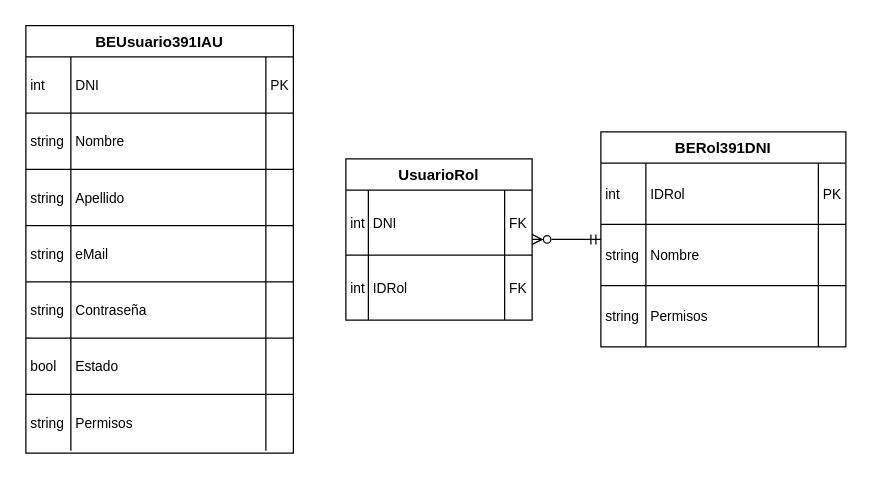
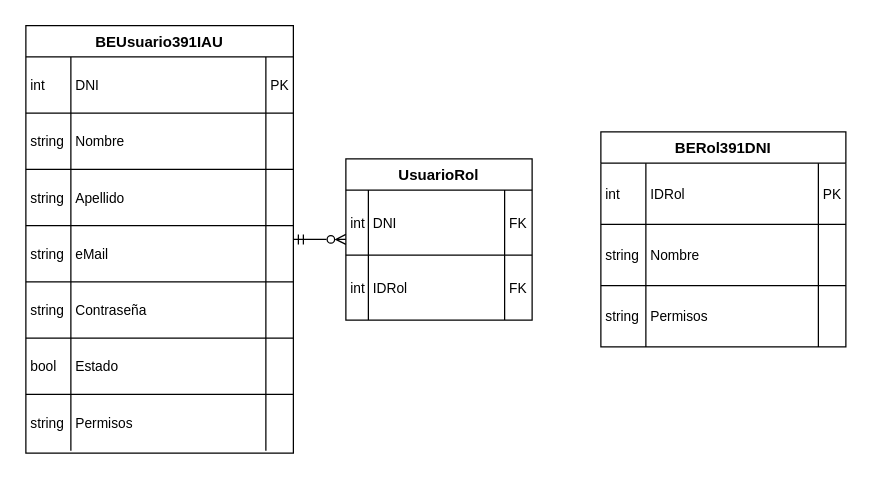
  <mxCell id="0" />
  <mxCell id="1" parent="0" />
  <mxCell id="2" value="BEUsuario391IAU" style="shape=table;startSize=25;container=1;collapsible=0;childLayout=tableLayout;fixedRows=1;rowLines=1;fontStyle=1;align=center;resizeLast=1;" vertex="1" parent="1"><mxGeometry x="20" y="20" width="214" height="342" as="geometry" /></mxCell>
  <mxCell id="3" style="shape=tableRow;horizontal=0;startSize=0;swimlaneHead=0;swimlaneBody=0;fillColor=none;collapsible=0;dropTarget=0;points=[[0,0.5],[1,0.5]];portConstraint=eastwest;top=0;left=0;right=0;bottom=0;" vertex="1" parent="2"><mxGeometry y="25" width="214" height="45" as="geometry" /></mxCell>
  <mxCell id="4" value="int" style="shape=partialRectangle;connectable=0;fillColor=none;top=0;left=0;bottom=0;right=0;align=left;spacingLeft=2;overflow=hidden;fontSize=11;" vertex="1" parent="3"><mxGeometry width="36" height="45" as="geometry"><mxRectangle width="36" height="45" as="alternateBounds" /></mxGeometry></mxCell>
  <mxCell id="5" value="DNI" style="shape=partialRectangle;connectable=0;fillColor=none;top=0;left=0;bottom=0;right=0;align=left;spacingLeft=2;overflow=hidden;fontSize=11;" vertex="1" parent="3"><mxGeometry x="36" width="156" height="45" as="geometry"><mxRectangle width="156" height="45" as="alternateBounds" /></mxGeometry></mxCell>
  <mxCell id="6" value="PK" style="shape=partialRectangle;connectable=0;fillColor=none;top=0;left=0;bottom=0;right=0;align=left;spacingLeft=2;overflow=hidden;fontSize=11;" vertex="1" parent="3"><mxGeometry x="192" width="22" height="45" as="geometry"><mxRectangle width="22" height="45" as="alternateBounds" /></mxGeometry></mxCell>
  <mxCell id="7" style="shape=tableRow;horizontal=0;startSize=0;swimlaneHead=0;swimlaneBody=0;fillColor=none;collapsible=0;dropTarget=0;points=[[0,0.5],[1,0.5]];portConstraint=eastwest;top=0;left=0;right=0;bottom=0;" vertex="1" parent="2"><mxGeometry y="70" width="214" height="45" as="geometry" /></mxCell>
  <mxCell id="8" value="string" style="shape=partialRectangle;connectable=0;fillColor=none;top=0;left=0;bottom=0;right=0;align=left;spacingLeft=2;overflow=hidden;fontSize=11;" vertex="1" parent="7"><mxGeometry width="36" height="45" as="geometry"><mxRectangle width="36" height="45" as="alternateBounds" /></mxGeometry></mxCell>
  <mxCell id="9" value="Nombre" style="shape=partialRectangle;connectable=0;fillColor=none;top=0;left=0;bottom=0;right=0;align=left;spacingLeft=2;overflow=hidden;fontSize=11;" vertex="1" parent="7"><mxGeometry x="36" width="156" height="45" as="geometry"><mxRectangle width="156" height="45" as="alternateBounds" /></mxGeometry></mxCell>
  <mxCell id="10" value="" style="shape=partialRectangle;connectable=0;fillColor=none;top=0;left=0;bottom=0;right=0;align=left;spacingLeft=2;overflow=hidden;fontSize=11;" vertex="1" parent="7"><mxGeometry x="192" width="22" height="45" as="geometry"><mxRectangle width="22" height="45" as="alternateBounds" /></mxGeometry></mxCell>
  <mxCell id="11" style="shape=tableRow;horizontal=0;startSize=0;swimlaneHead=0;swimlaneBody=0;fillColor=none;collapsible=0;dropTarget=0;points=[[0,0.5],[1,0.5]];portConstraint=eastwest;top=0;left=0;right=0;bottom=0;" vertex="1" parent="2"><mxGeometry y="115" width="214" height="45" as="geometry" /></mxCell>
  <mxCell id="12" value="string" style="shape=partialRectangle;connectable=0;fillColor=none;top=0;left=0;bottom=0;right=0;align=left;spacingLeft=2;overflow=hidden;fontSize=11;" vertex="1" parent="11"><mxGeometry width="36" height="45" as="geometry"><mxRectangle width="36" height="45" as="alternateBounds" /></mxGeometry></mxCell>
  <mxCell id="13" value="Apellido" style="shape=partialRectangle;connectable=0;fillColor=none;top=0;left=0;bottom=0;right=0;align=left;spacingLeft=2;overflow=hidden;fontSize=11;" vertex="1" parent="11"><mxGeometry x="36" width="156" height="45" as="geometry"><mxRectangle width="156" height="45" as="alternateBounds" /></mxGeometry></mxCell>
  <mxCell id="14" value="" style="shape=partialRectangle;connectable=0;fillColor=none;top=0;left=0;bottom=0;right=0;align=left;spacingLeft=2;overflow=hidden;fontSize=11;" vertex="1" parent="11"><mxGeometry x="192" width="22" height="45" as="geometry"><mxRectangle width="22" height="45" as="alternateBounds" /></mxGeometry></mxCell>
  <mxCell id="15" style="shape=tableRow;horizontal=0;startSize=0;swimlaneHead=0;swimlaneBody=0;fillColor=none;collapsible=0;dropTarget=0;points=[[0,0.5],[1,0.5]];portConstraint=eastwest;top=0;left=0;right=0;bottom=0;" vertex="1" parent="2"><mxGeometry y="160" width="214" height="45" as="geometry" /></mxCell>
  <mxCell id="16" value="string" style="shape=partialRectangle;connectable=0;fillColor=none;top=0;left=0;bottom=0;right=0;align=left;spacingLeft=2;overflow=hidden;fontSize=11;" vertex="1" parent="15"><mxGeometry width="36" height="45" as="geometry"><mxRectangle width="36" height="45" as="alternateBounds" /></mxGeometry></mxCell>
  <mxCell id="17" value="eMail" style="shape=partialRectangle;connectable=0;fillColor=none;top=0;left=0;bottom=0;right=0;align=left;spacingLeft=2;overflow=hidden;fontSize=11;" vertex="1" parent="15"><mxGeometry x="36" width="156" height="45" as="geometry"><mxRectangle width="156" height="45" as="alternateBounds" /></mxGeometry></mxCell>
  <mxCell id="18" value="" style="shape=partialRectangle;connectable=0;fillColor=none;top=0;left=0;bottom=0;right=0;align=left;spacingLeft=2;overflow=hidden;fontSize=11;" vertex="1" parent="15"><mxGeometry x="192" width="22" height="45" as="geometry"><mxRectangle width="22" height="45" as="alternateBounds" /></mxGeometry></mxCell>
  <mxCell id="19" style="shape=tableRow;horizontal=0;startSize=0;swimlaneHead=0;swimlaneBody=0;fillColor=none;collapsible=0;dropTarget=0;points=[[0,0.5],[1,0.5]];portConstraint=eastwest;top=0;left=0;right=0;bottom=0;" vertex="1" parent="2"><mxGeometry y="205" width="214" height="45" as="geometry" /></mxCell>
  <mxCell id="20" value="string" style="shape=partialRectangle;connectable=0;fillColor=none;top=0;left=0;bottom=0;right=0;align=left;spacingLeft=2;overflow=hidden;fontSize=11;" vertex="1" parent="19"><mxGeometry width="36" height="45" as="geometry"><mxRectangle width="36" height="45" as="alternateBounds" /></mxGeometry></mxCell>
  <mxCell id="21" value="Contraseña" style="shape=partialRectangle;connectable=0;fillColor=none;top=0;left=0;bottom=0;right=0;align=left;spacingLeft=2;overflow=hidden;fontSize=11;" vertex="1" parent="19"><mxGeometry x="36" width="156" height="45" as="geometry"><mxRectangle width="156" height="45" as="alternateBounds" /></mxGeometry></mxCell>
  <mxCell id="22" value="" style="shape=partialRectangle;connectable=0;fillColor=none;top=0;left=0;bottom=0;right=0;align=left;spacingLeft=2;overflow=hidden;fontSize=11;" vertex="1" parent="19"><mxGeometry x="192" width="22" height="45" as="geometry"><mxRectangle width="22" height="45" as="alternateBounds" /></mxGeometry></mxCell>
  <mxCell id="23" style="shape=tableRow;horizontal=0;startSize=0;swimlaneHead=0;swimlaneBody=0;fillColor=none;collapsible=0;dropTarget=0;points=[[0,0.5],[1,0.5]];portConstraint=eastwest;top=0;left=0;right=0;bottom=0;" vertex="1" parent="2"><mxGeometry y="250" width="214" height="45" as="geometry" /></mxCell>
  <mxCell id="24" value="bool" style="shape=partialRectangle;connectable=0;fillColor=none;top=0;left=0;bottom=0;right=0;align=left;spacingLeft=2;overflow=hidden;fontSize=11;" vertex="1" parent="23"><mxGeometry width="36" height="45" as="geometry"><mxRectangle width="36" height="45" as="alternateBounds" /></mxGeometry></mxCell>
  <mxCell id="25" value="Estado" style="shape=partialRectangle;connectable=0;fillColor=none;top=0;left=0;bottom=0;right=0;align=left;spacingLeft=2;overflow=hidden;fontSize=11;" vertex="1" parent="23"><mxGeometry x="36" width="156" height="45" as="geometry"><mxRectangle width="156" height="45" as="alternateBounds" /></mxGeometry></mxCell>
  <mxCell id="26" value="" style="shape=partialRectangle;connectable=0;fillColor=none;top=0;left=0;bottom=0;right=0;align=left;spacingLeft=2;overflow=hidden;fontSize=11;" vertex="1" parent="23"><mxGeometry x="192" width="22" height="45" as="geometry"><mxRectangle width="22" height="45" as="alternateBounds" /></mxGeometry></mxCell>
  <mxCell id="27" style="shape=tableRow;horizontal=0;startSize=0;swimlaneHead=0;swimlaneBody=0;fillColor=none;collapsible=0;dropTarget=0;points=[[0,0.5],[1,0.5]];portConstraint=eastwest;top=0;left=0;right=0;bottom=0;" vertex="1" parent="2"><mxGeometry y="295" width="214" height="45" as="geometry" /></mxCell>
  <mxCell id="28" value="string" style="shape=partialRectangle;connectable=0;fillColor=none;top=0;left=0;bottom=0;right=0;align=left;spacingLeft=2;overflow=hidden;fontSize=11;" vertex="1" parent="27"><mxGeometry width="36" height="45" as="geometry"><mxRectangle width="36" height="45" as="alternateBounds" /></mxGeometry></mxCell>
  <mxCell id="29" value="Permisos" style="shape=partialRectangle;connectable=0;fillColor=none;top=0;left=0;bottom=0;right=0;align=left;spacingLeft=2;overflow=hidden;fontSize=11;" vertex="1" parent="27"><mxGeometry x="36" width="156" height="45" as="geometry"><mxRectangle width="156" height="45" as="alternateBounds" /></mxGeometry></mxCell>
  <mxCell id="30" value="" style="shape=partialRectangle;connectable=0;fillColor=none;top=0;left=0;bottom=0;right=0;align=left;spacingLeft=2;overflow=hidden;fontSize=11;" vertex="1" parent="27"><mxGeometry x="192" width="22" height="45" as="geometry"><mxRectangle width="22" height="45" as="alternateBounds" /></mxGeometry></mxCell>
  <mxCell id="31" value="BERol391DNI" style="shape=table;startSize=25;container=1;collapsible=0;childLayout=tableLayout;fixedRows=1;rowLines=1;fontStyle=1;align=center;resizeLast=1;" vertex="1" parent="1"><mxGeometry x="480" y="105" width="196" height="172" as="geometry" /></mxCell>
  <mxCell id="32" style="shape=tableRow;horizontal=0;startSize=0;swimlaneHead=0;swimlaneBody=0;fillColor=none;collapsible=0;dropTarget=0;points=[[0,0.5],[1,0.5]];portConstraint=eastwest;top=0;left=0;right=0;bottom=0;" vertex="1" parent="31"><mxGeometry y="25" width="196" height="49" as="geometry" /></mxCell>
  <mxCell id="33" value="int" style="shape=partialRectangle;connectable=0;fillColor=none;top=0;left=0;bottom=0;right=0;align=left;spacingLeft=2;overflow=hidden;fontSize=11;" vertex="1" parent="32"><mxGeometry width="36" height="49" as="geometry"><mxRectangle width="36" height="49" as="alternateBounds" /></mxGeometry></mxCell>
  <mxCell id="34" value="IDRol" style="shape=partialRectangle;connectable=0;fillColor=none;top=0;left=0;bottom=0;right=0;align=left;spacingLeft=2;overflow=hidden;fontSize=11;" vertex="1" parent="32"><mxGeometry x="36" width="138" height="49" as="geometry"><mxRectangle width="138" height="49" as="alternateBounds" /></mxGeometry></mxCell>
  <mxCell id="35" value="PK" style="shape=partialRectangle;connectable=0;fillColor=none;top=0;left=0;bottom=0;right=0;align=left;spacingLeft=2;overflow=hidden;fontSize=11;" vertex="1" parent="32"><mxGeometry x="174" width="22" height="49" as="geometry"><mxRectangle width="22" height="49" as="alternateBounds" /></mxGeometry></mxCell>
  <mxCell id="36" style="shape=tableRow;horizontal=0;startSize=0;swimlaneHead=0;swimlaneBody=0;fillColor=none;collapsible=0;dropTarget=0;points=[[0,0.5],[1,0.5]];portConstraint=eastwest;top=0;left=0;right=0;bottom=0;" vertex="1" parent="31"><mxGeometry y="74" width="196" height="49" as="geometry" /></mxCell>
  <mxCell id="37" value="string" style="shape=partialRectangle;connectable=0;fillColor=none;top=0;left=0;bottom=0;right=0;align=left;spacingLeft=2;overflow=hidden;fontSize=11;" vertex="1" parent="36"><mxGeometry width="36" height="49" as="geometry"><mxRectangle width="36" height="49" as="alternateBounds" /></mxGeometry></mxCell>
  <mxCell id="38" value="Nombre" style="shape=partialRectangle;connectable=0;fillColor=none;top=0;left=0;bottom=0;right=0;align=left;spacingLeft=2;overflow=hidden;fontSize=11;" vertex="1" parent="36"><mxGeometry x="36" width="138" height="49" as="geometry"><mxRectangle width="138" height="49" as="alternateBounds" /></mxGeometry></mxCell>
  <mxCell id="39" value="" style="shape=partialRectangle;connectable=0;fillColor=none;top=0;left=0;bottom=0;right=0;align=left;spacingLeft=2;overflow=hidden;fontSize=11;" vertex="1" parent="36"><mxGeometry x="174" width="22" height="49" as="geometry"><mxRectangle width="22" height="49" as="alternateBounds" /></mxGeometry></mxCell>
  <mxCell id="40" style="shape=tableRow;horizontal=0;startSize=0;swimlaneHead=0;swimlaneBody=0;fillColor=none;collapsible=0;dropTarget=0;points=[[0,0.5],[1,0.5]];portConstraint=eastwest;top=0;left=0;right=0;bottom=0;" vertex="1" parent="31"><mxGeometry y="123" width="196" height="49" as="geometry" /></mxCell>
  <mxCell id="41" value="string" style="shape=partialRectangle;connectable=0;fillColor=none;top=0;left=0;bottom=0;right=0;align=left;spacingLeft=2;overflow=hidden;fontSize=11;" vertex="1" parent="40"><mxGeometry width="36" height="49" as="geometry"><mxRectangle width="36" height="49" as="alternateBounds" /></mxGeometry></mxCell>
  <mxCell id="42" value="Permisos" style="shape=partialRectangle;connectable=0;fillColor=none;top=0;left=0;bottom=0;right=0;align=left;spacingLeft=2;overflow=hidden;fontSize=11;" vertex="1" parent="40"><mxGeometry x="36" width="138" height="49" as="geometry"><mxRectangle width="138" height="49" as="alternateBounds" /></mxGeometry></mxCell>
  <mxCell id="43" value="" style="shape=partialRectangle;connectable=0;fillColor=none;top=0;left=0;bottom=0;right=0;align=left;spacingLeft=2;overflow=hidden;fontSize=11;" vertex="1" parent="40"><mxGeometry x="174" width="22" height="49" as="geometry"><mxRectangle width="22" height="49" as="alternateBounds" /></mxGeometry></mxCell>
- <mxCell id="45" style="edgeStyle=orthogonalEdgeStyle;rounded=0;orthogonalLoop=1;jettySize=auto;html=1;endArrow=ERmandOne;endFill=0;startArrow=ERzeroToMany;startFill=0;" edge="1" parent="1" source="46" target="31"><mxGeometry relative="1" as="geometry" /></mxCell>
+ <mxCell id="44" style="edgeStyle=orthogonalEdgeStyle;rounded=0;orthogonalLoop=1;jettySize=auto;html=1;endArrow=ERmandOne;endFill=0;startArrow=ERzeroToMany;startFill=0;" edge="1" parent="1" source="46" target="2"><mxGeometry relative="1" as="geometry" /></mxCell>
  <mxCell id="46" value="UsuarioRol" style="shape=table;startSize=25;container=1;collapsible=0;childLayout=tableLayout;fixedRows=1;rowLines=1;fontStyle=1;align=center;resizeLast=1;" vertex="1" parent="1"><mxGeometry x="276" y="126.5" width="149" height="129" as="geometry" /></mxCell>
  <mxCell id="47" style="shape=tableRow;horizontal=0;startSize=0;swimlaneHead=0;swimlaneBody=0;fillColor=none;collapsible=0;dropTarget=0;points=[[0,0.5],[1,0.5]];portConstraint=eastwest;top=0;left=0;right=0;bottom=0;" vertex="1" parent="46"><mxGeometry y="25" width="149" height="52" as="geometry" /></mxCell>
  <mxCell id="48" value="int" style="shape=partialRectangle;connectable=0;fillColor=none;top=0;left=0;bottom=0;right=0;align=left;spacingLeft=2;overflow=hidden;fontSize=11;" vertex="1" parent="47"><mxGeometry width="18" height="52" as="geometry"><mxRectangle width="18" height="52" as="alternateBounds" /></mxGeometry></mxCell>
  <mxCell id="49" value="DNI" style="shape=partialRectangle;connectable=0;fillColor=none;top=0;left=0;bottom=0;right=0;align=left;spacingLeft=2;overflow=hidden;fontSize=11;" vertex="1" parent="47"><mxGeometry x="18" width="109" height="52" as="geometry"><mxRectangle width="109" height="52" as="alternateBounds" /></mxGeometry></mxCell>
  <mxCell id="50" value="FK" style="shape=partialRectangle;connectable=0;fillColor=none;top=0;left=0;bottom=0;right=0;align=left;spacingLeft=2;overflow=hidden;fontSize=11;" vertex="1" parent="47"><mxGeometry x="127" width="22" height="52" as="geometry"><mxRectangle width="22" height="52" as="alternateBounds" /></mxGeometry></mxCell>
  <mxCell id="51" style="shape=tableRow;horizontal=0;startSize=0;swimlaneHead=0;swimlaneBody=0;fillColor=none;collapsible=0;dropTarget=0;points=[[0,0.5],[1,0.5]];portConstraint=eastwest;top=0;left=0;right=0;bottom=0;" vertex="1" parent="46"><mxGeometry y="77" width="149" height="52" as="geometry" /></mxCell>
  <mxCell id="52" value="int" style="shape=partialRectangle;connectable=0;fillColor=none;top=0;left=0;bottom=0;right=0;align=left;spacingLeft=2;overflow=hidden;fontSize=11;" vertex="1" parent="51"><mxGeometry width="18" height="52" as="geometry"><mxRectangle width="18" height="52" as="alternateBounds" /></mxGeometry></mxCell>
  <mxCell id="53" value="IDRol" style="shape=partialRectangle;connectable=0;fillColor=none;top=0;left=0;bottom=0;right=0;align=left;spacingLeft=2;overflow=hidden;fontSize=11;" vertex="1" parent="51"><mxGeometry x="18" width="109" height="52" as="geometry"><mxRectangle width="109" height="52" as="alternateBounds" /></mxGeometry></mxCell>
  <mxCell id="54" value="FK" style="shape=partialRectangle;connectable=0;fillColor=none;top=0;left=0;bottom=0;right=0;align=left;spacingLeft=2;overflow=hidden;fontSize=11;" vertex="1" parent="51"><mxGeometry x="127" width="22" height="52" as="geometry"><mxRectangle width="22" height="52" as="alternateBounds" /></mxGeometry></mxCell>
